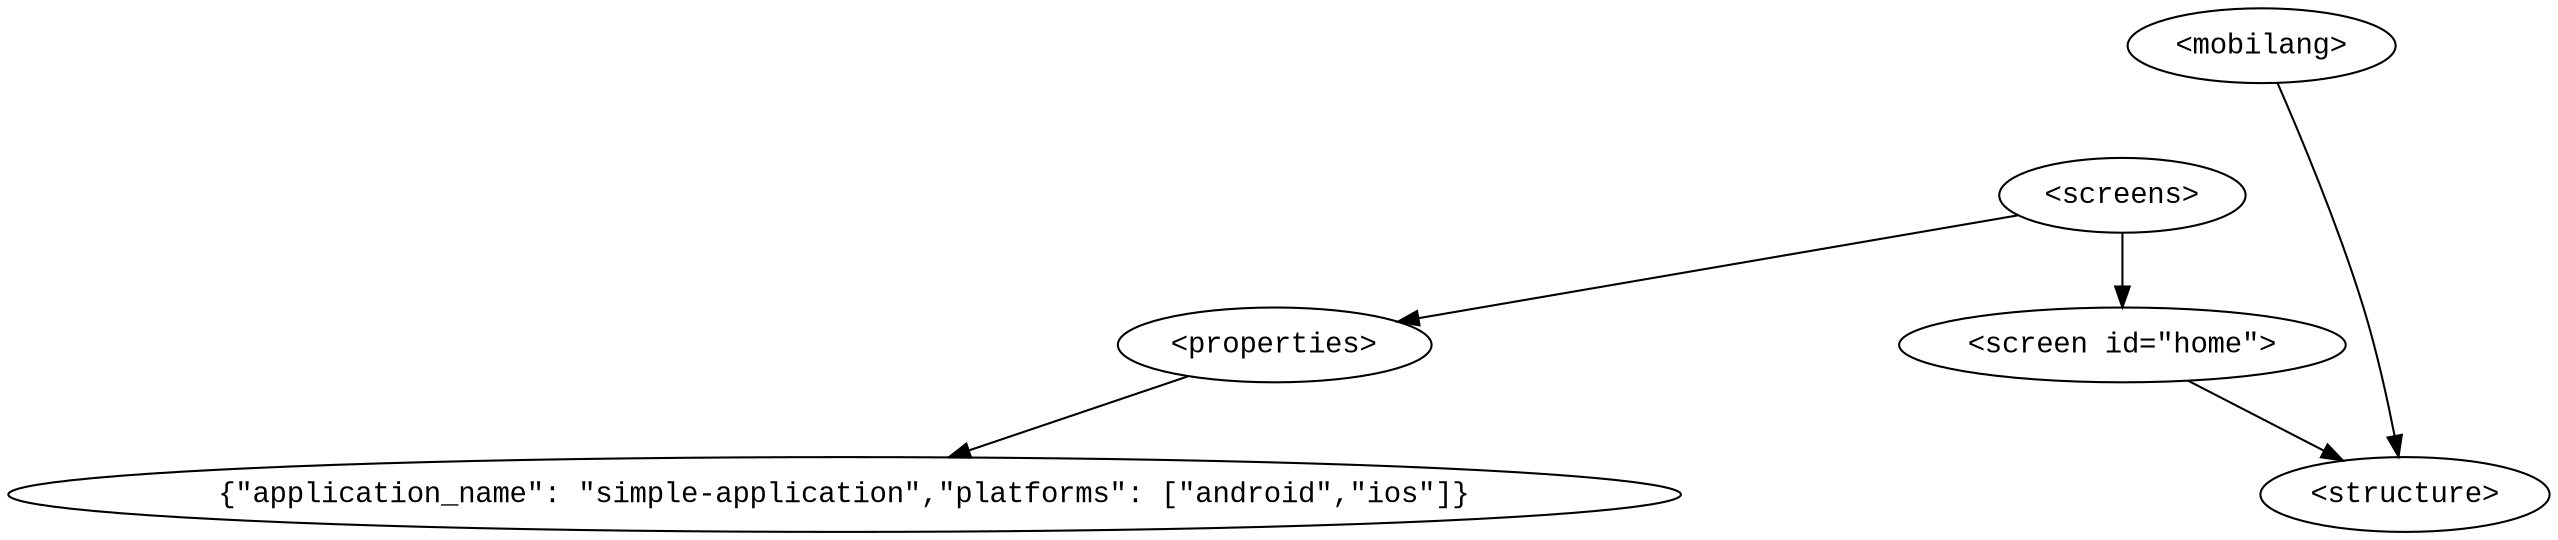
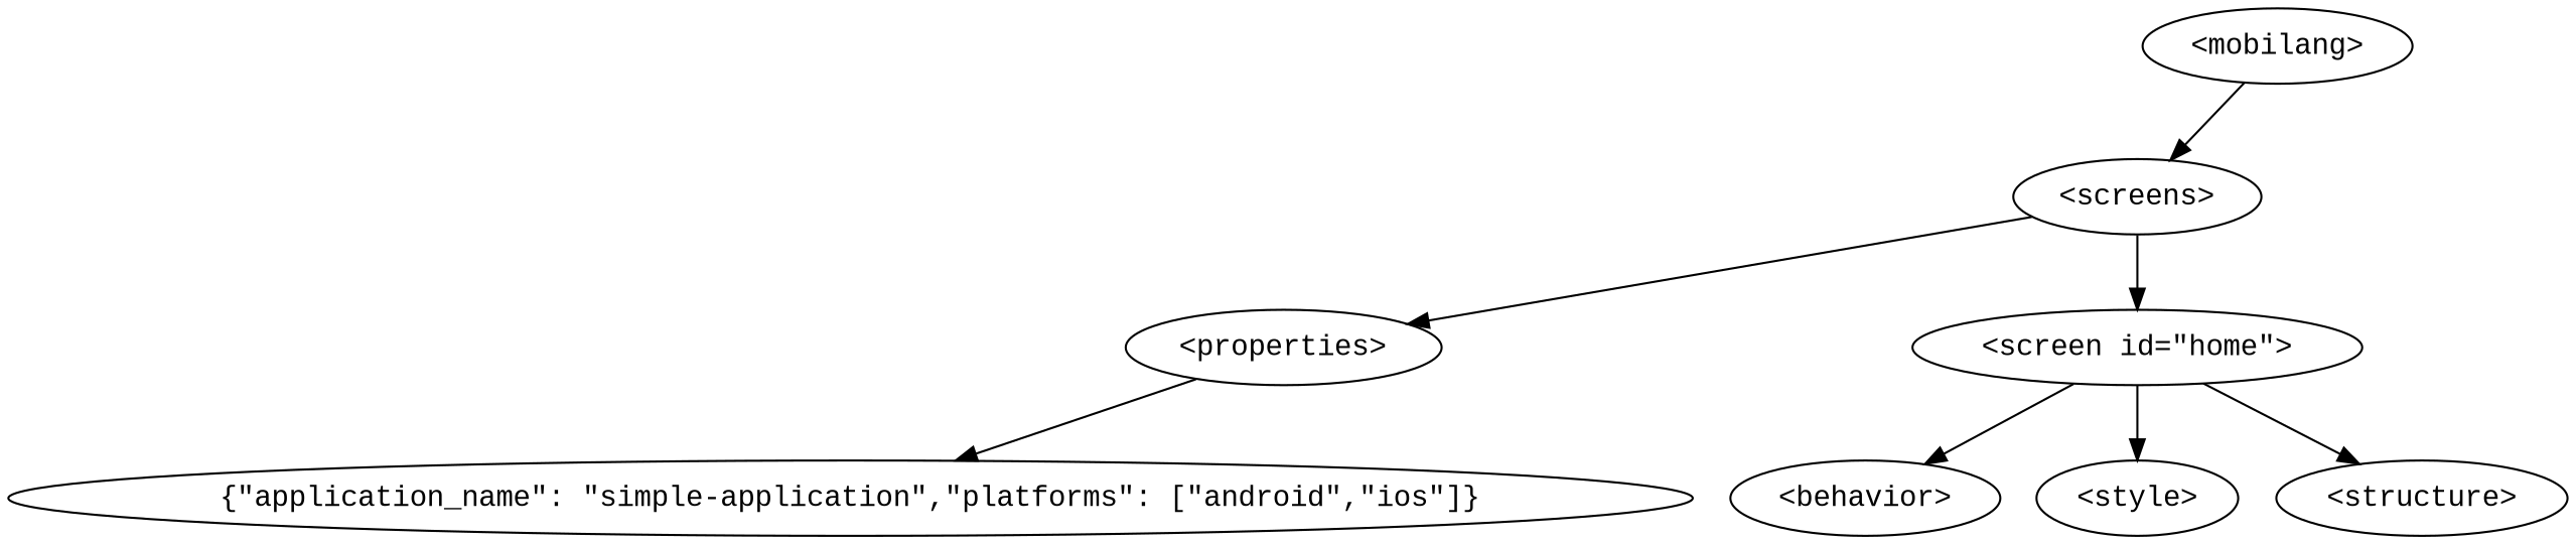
  digraph {
    fontname="Liberation Mono"
    node [fontname="Liberation Mono"]
    edge [fontname="Liberation Mono"]
    n1 [label="<mobilang>"]
    n2 [label="<screens>"]
    n3 [label="<properties>"]
    n4 [label="<screen id=\"home\">"]
    n5 [label="{\"application_name\": \"simple-application\",\"platforms\": [\"android\",\"ios\"]}"]
    n6 [label="<structure>"]
-   n1 -> n6
+   n7 [label="<style>"]
+   n8 [label="<behavior>"]
+   n1 -> n2
    n2 -> n3
    n2 -> n4
    n3 -> n5
    n4 -> n6
+   n4 -> n7
+   n4 -> n8
  }
